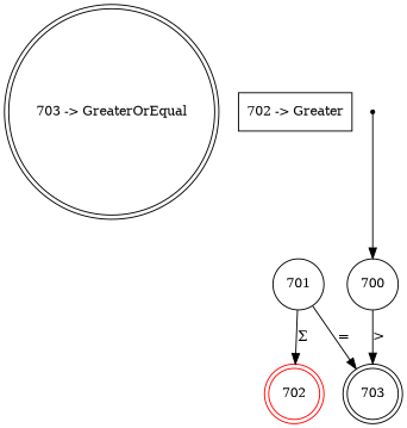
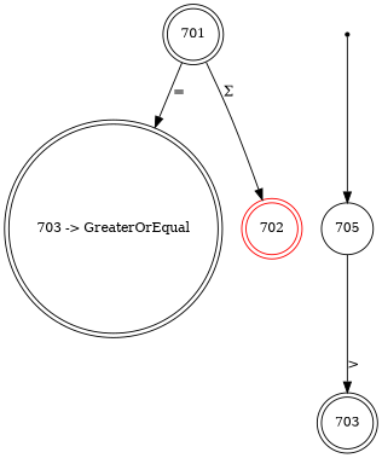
  digraph {
    fontname="DejaVu Serif"
    rankdir=TB
    node [fontname="DejaVu Serif" fontsize=12 shape=doublecircle color=black]
    edge [fontname="DejaVu Serif"]
    n1 [label="703 -> GreaterOrEqual" color=""]
-   n2 [label="702 -> Greater" shape=rectangle color=""]
-   n3 [label=700 shape=circle]
+   n3 [label=705 shape=circle]
    n4 [label=703]
-   n5 [label=701 shape=circle]
+   n5 [label=701]
    n6 [color=red label=702]
    n7 [label=703 shape=point]
    n3 -> n4 [label=">"]
-   n5 -> n4 [label="="]
+   n5 -> n1 [label="="]
    n5 -> n6 [label="Σ"]
    n7 -> n3
  }
